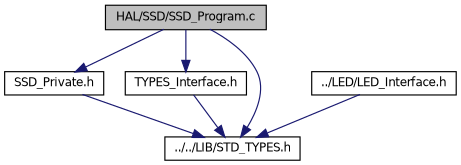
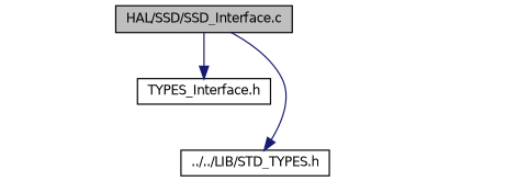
  digraph {
    node [color=black fillcolor=white fontname=Helvetica fontsize=10 shape=record style=filled]
    edge [color=midnightblue fontname=Helvetica fontsize=10 labelfontname=Helvetica labelfontsize=10 style=solid]
-   n1 [fillcolor=grey75 fontcolor=black height=0.2 label="HAL/SSD/SSD_Program.c" width=0.4]
-   n2 [height=0.2 label="SSD_Private.h" width=0.4]
+   n1 [fillcolor=grey75 fontcolor=black height=0.2 label="HAL/SSD/SSD_Interface.c" width=0.4]
    n3 [height=0.2 label="TYPES_Interface.h" width=0.4]
    n4 [height=0.2 label="../../LIB/STD_TYPES.h" width=0.4]
-   n5 [height=0.2 label="../LED/LED_Interface.h" width=0.4]
-   n1 -> n2
    n1 -> n3
    n1 -> n4
-   n2 -> n4
-   n3 -> n4
-   n5 -> n4
  }
